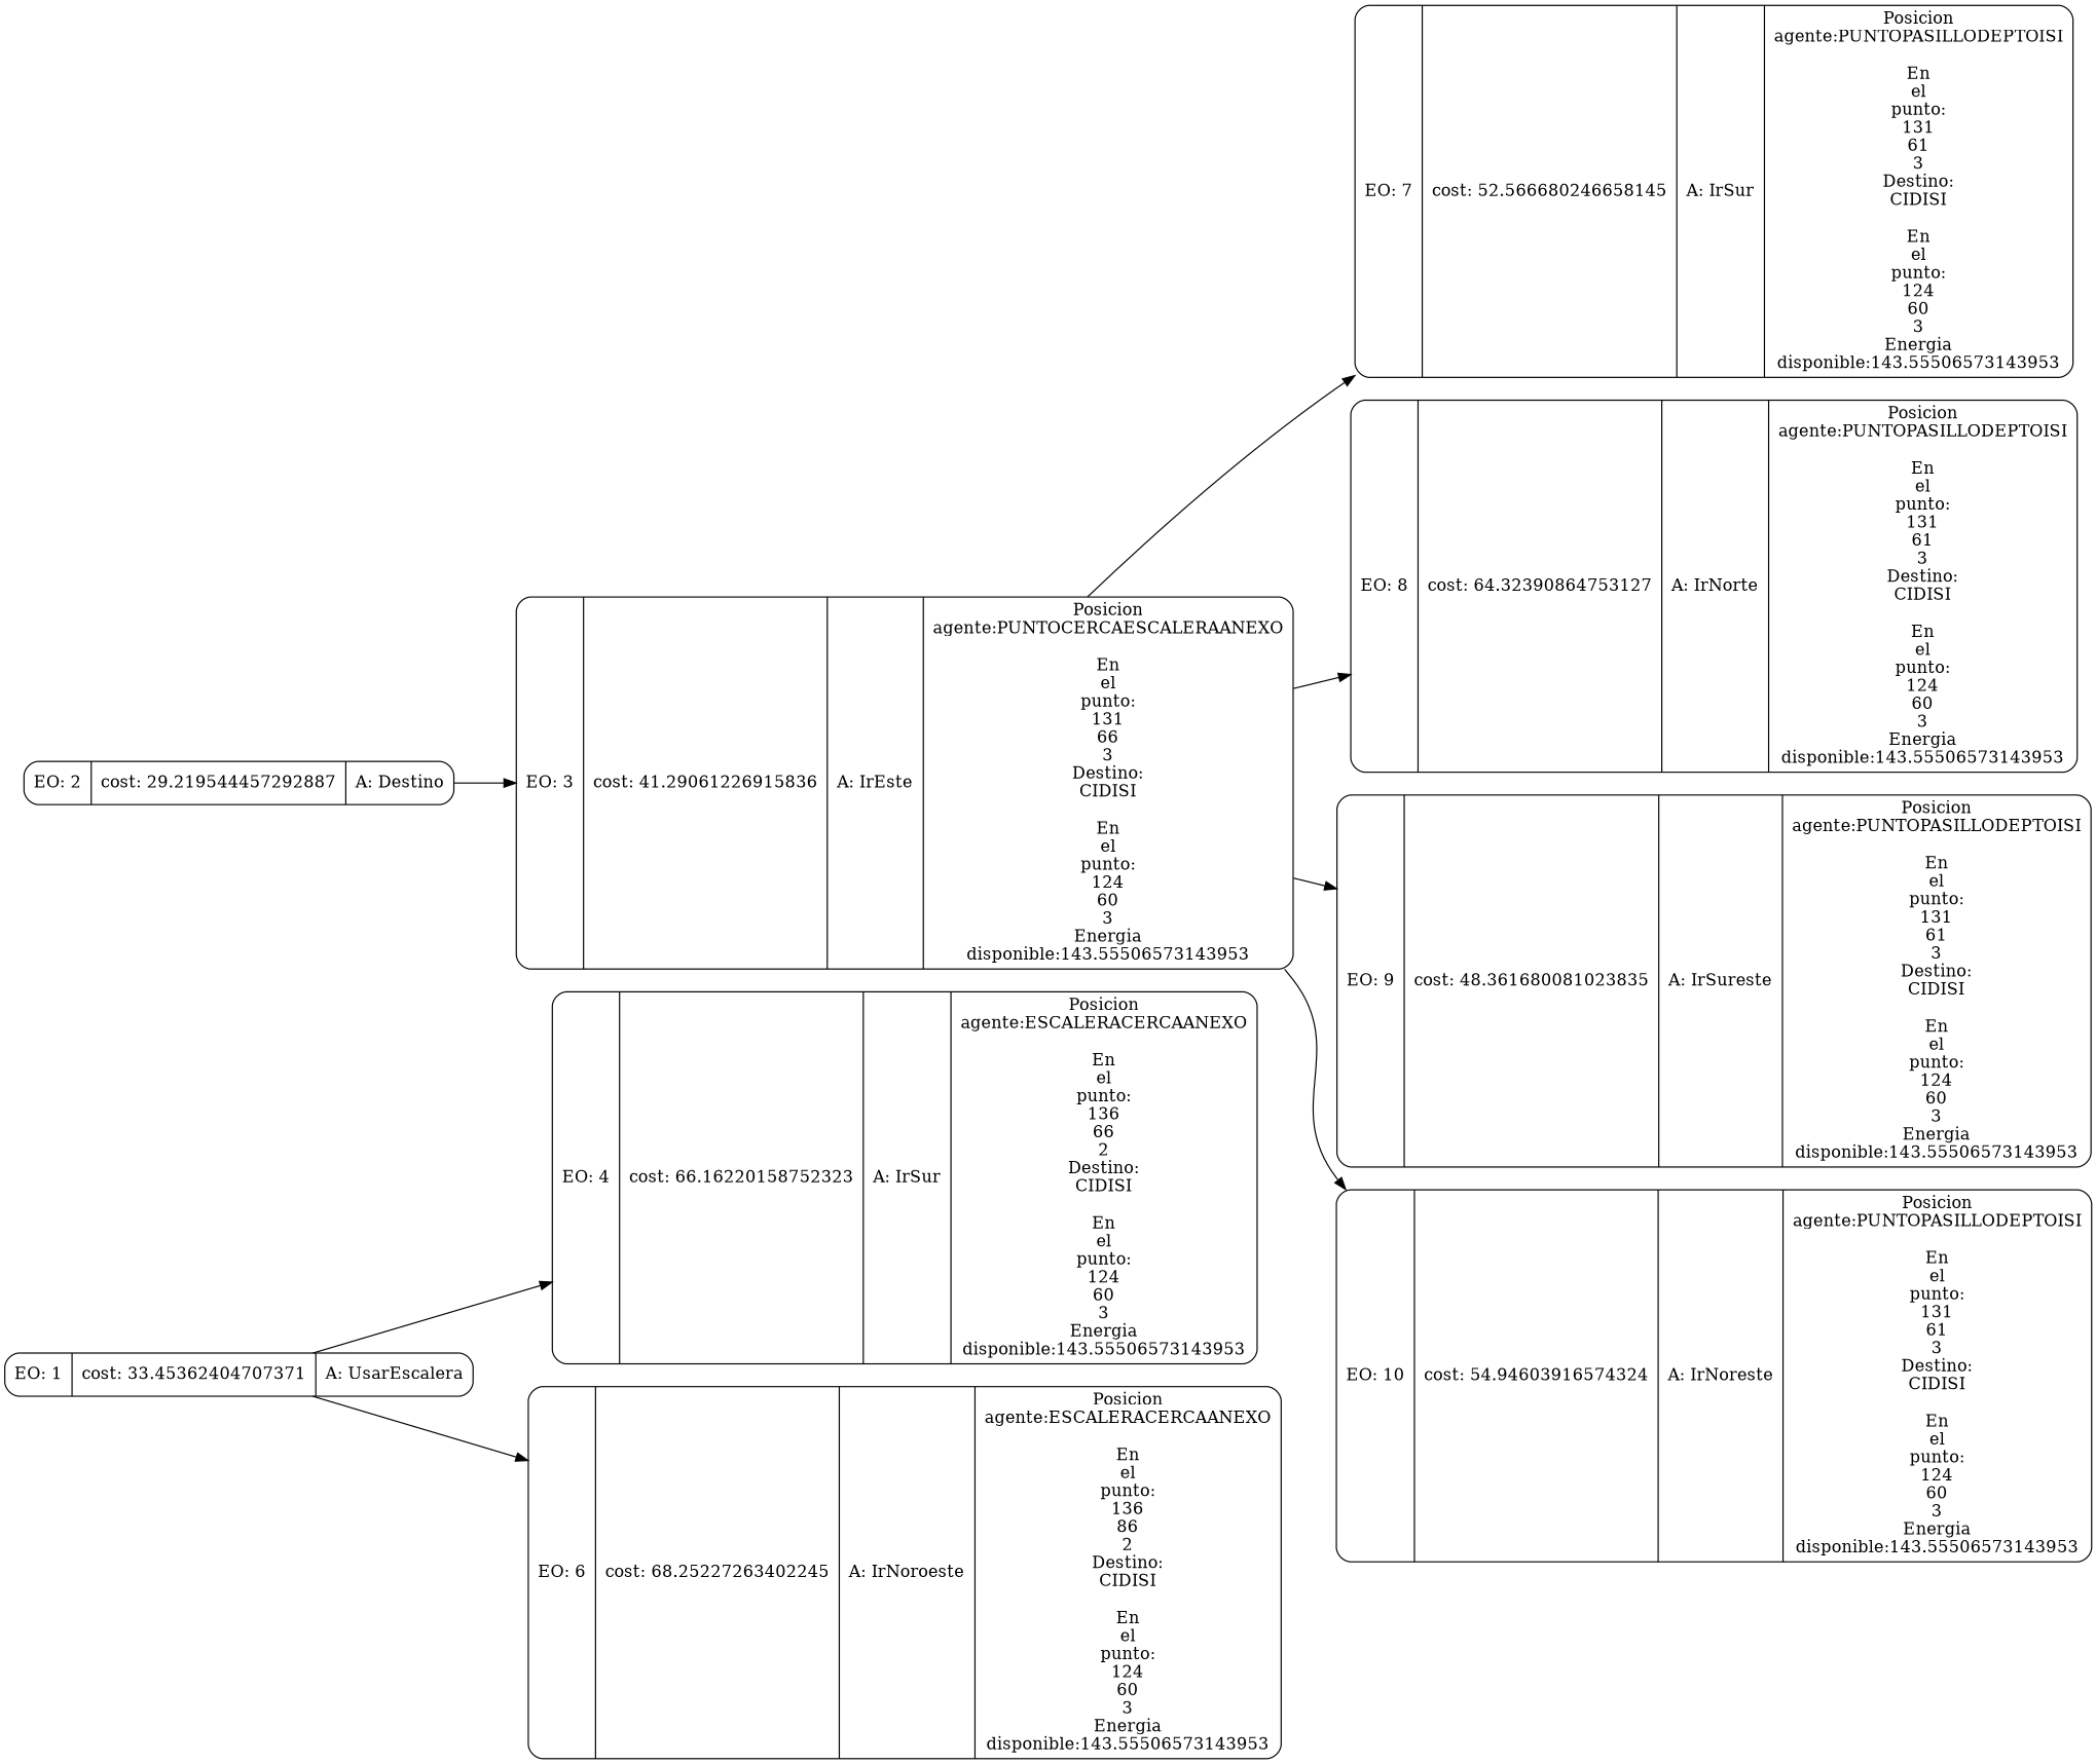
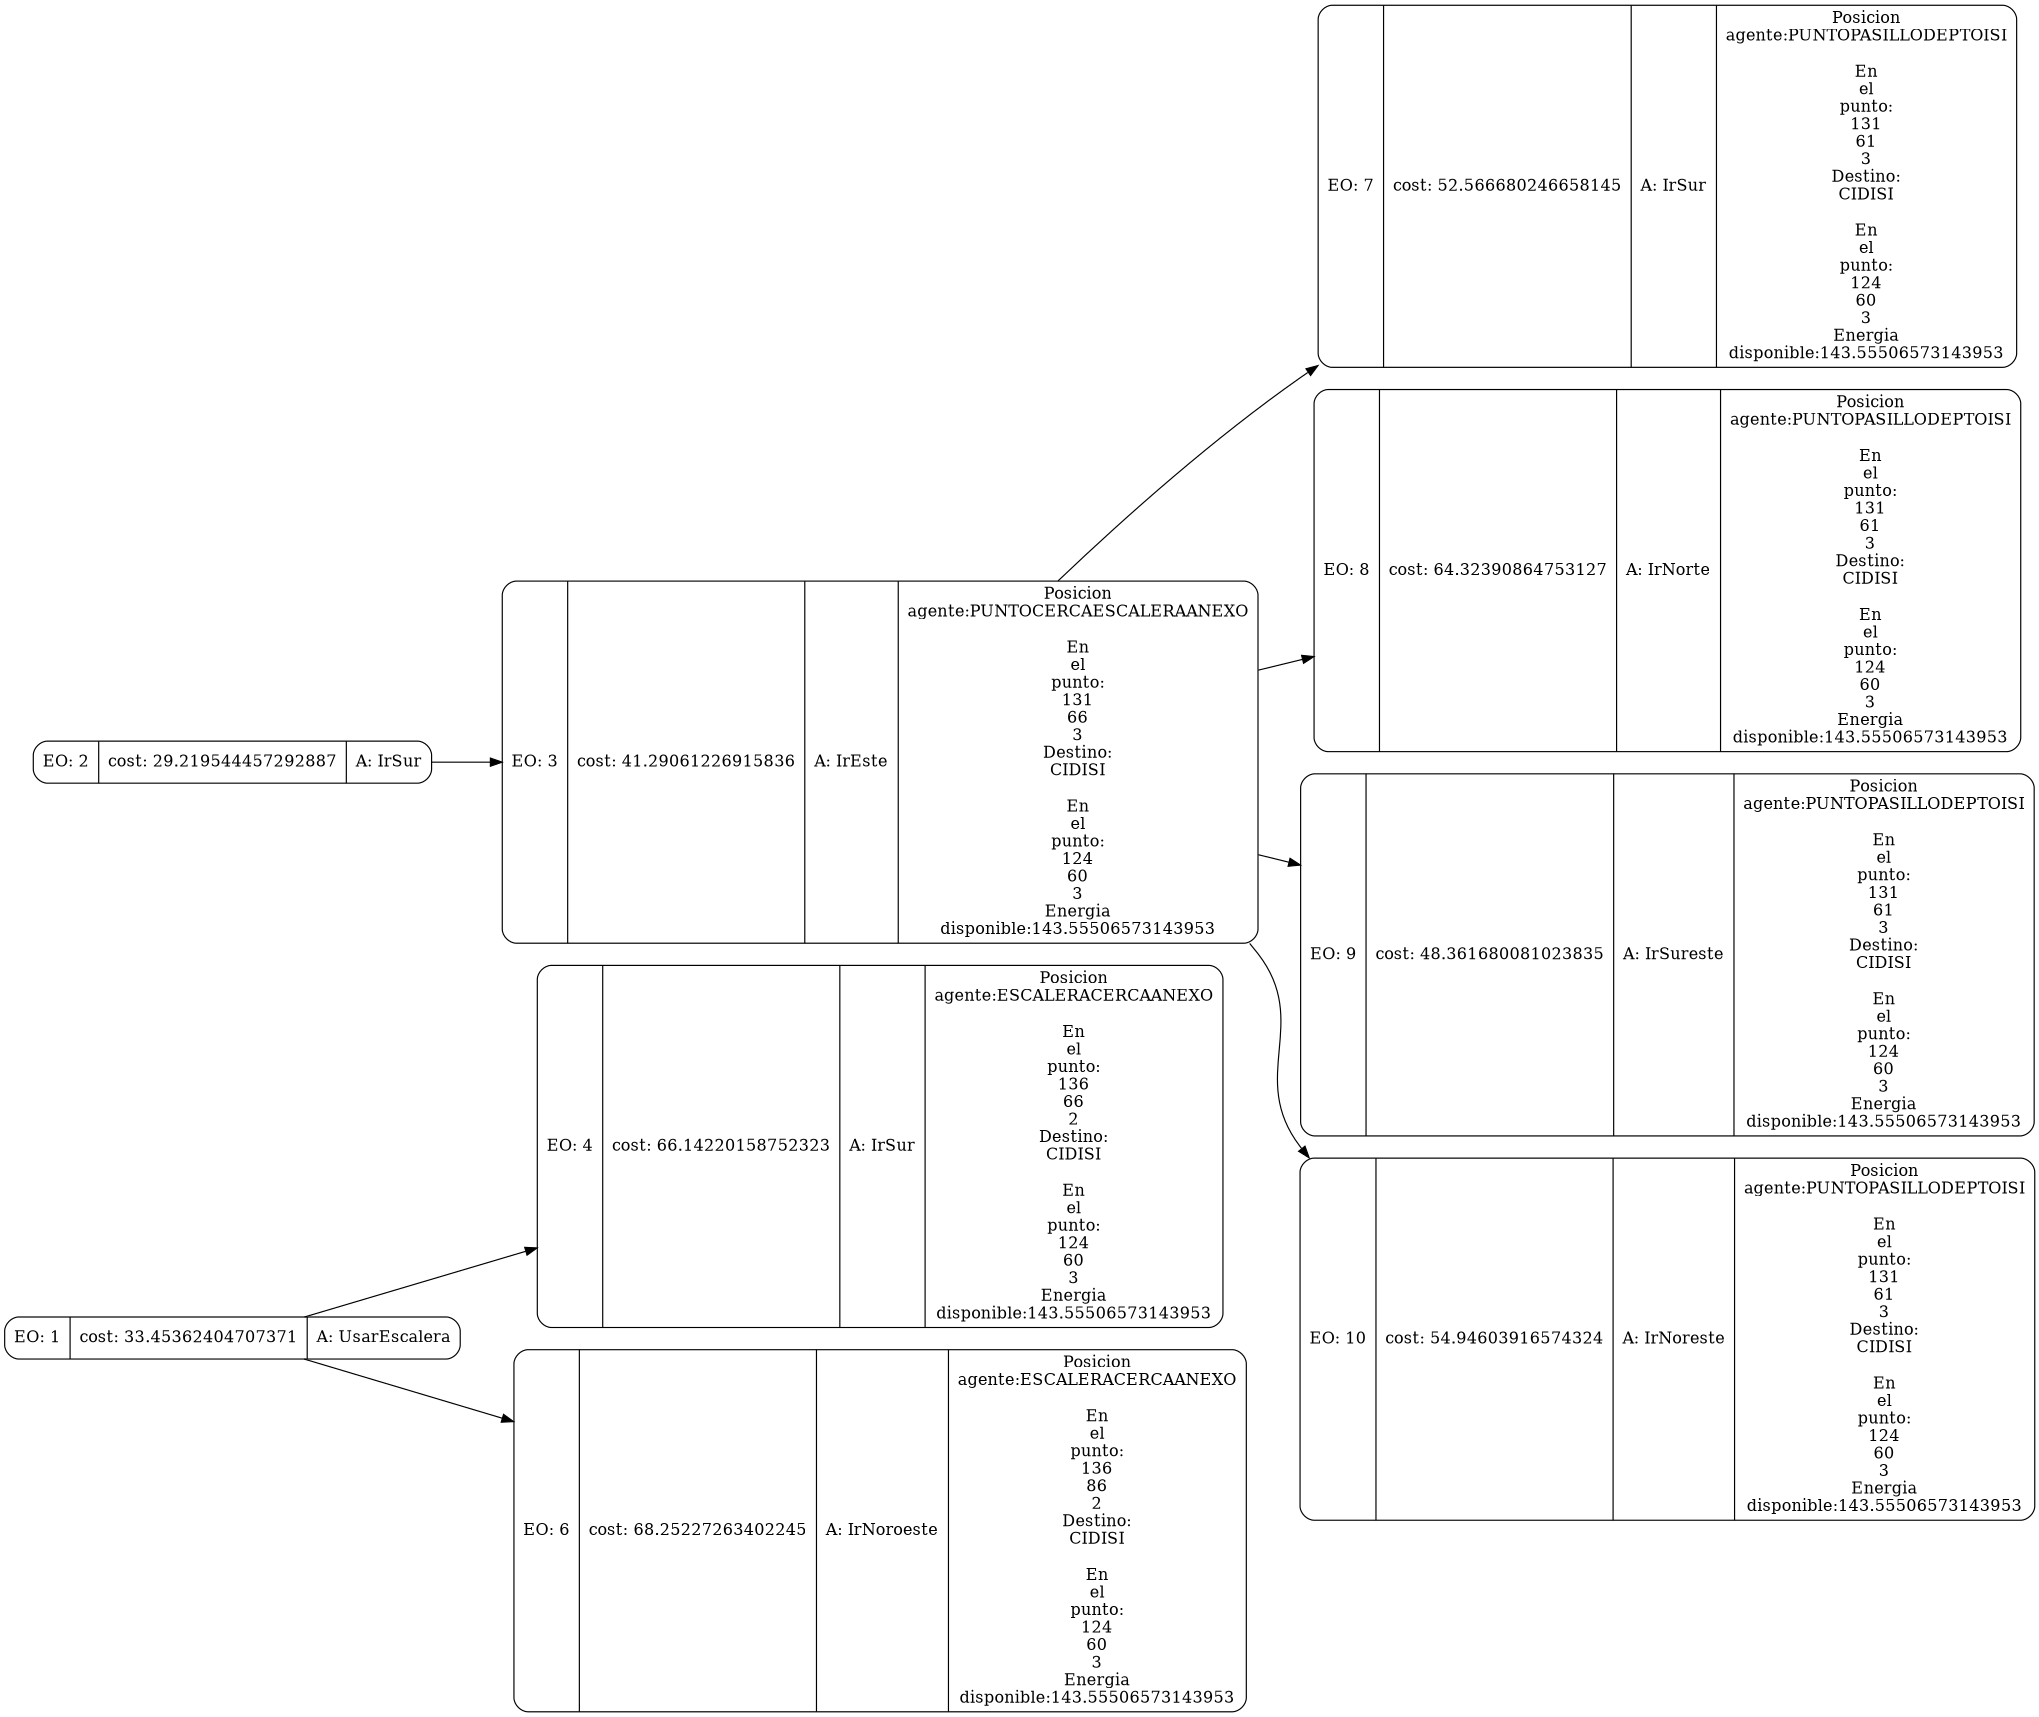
  digraph {
    rankdir=LR
    node [shape=Mrecord]
    n1 [label="{EO: 1|cost: 33.45362404707371|A: UsarEscalera}"]
-   n2 [label="{EO: 4|cost: 66.16220158752323|A: IrSur|Posicion\nagente:ESCALERACERCAANEXO\n\nEn\nel\npunto:\n136\n66\n2\nDestino:\nCIDISI\n\nEn\nel\npunto:\n124\n60\n3\nEnergia\ndisponible:143.55506573143953\n}"]
+   n2 [label="{EO: 4|cost: 66.14220158752323|A: IrSur|Posicion\nagente:ESCALERACERCAANEXO\n\nEn\nel\npunto:\n136\n66\n2\nDestino:\nCIDISI\n\nEn\nel\npunto:\n124\n60\n3\nEnergia\ndisponible:143.55506573143953\n}"]
    n3 [label="{EO: 6|cost: 68.25227263402245|A: IrNoroeste|Posicion\nagente:ESCALERACERCAANEXO\n\nEn\nel\npunto:\n136\n86\n2\nDestino:\nCIDISI\n\nEn\nel\npunto:\n124\n60\n3\nEnergia\ndisponible:143.55506573143953\n}"]
-   n4 [label="{EO: 2|cost: 29.219544457292887|A: Destino}"]
+   n4 [label="{EO: 2|cost: 29.219544457292887|A: IrSur}"]
    n5 [label="{EO: 3|cost: 41.29061226915836|A: IrEste|Posicion\nagente:PUNTOCERCAESCALERAANEXO\n\nEn\nel\npunto:\n131\n66\n3\nDestino:\nCIDISI\n\nEn\nel\npunto:\n124\n60\n3\nEnergia\ndisponible:143.55506573143953\n}"]
    n6 [label="{EO: 7|cost: 52.566680246658145|A: IrSur|Posicion\nagente:PUNTOPASILLODEPTOISI\n\nEn\nel\npunto:\n131\n61\n3\nDestino:\nCIDISI\n\nEn\nel\npunto:\n124\n60\n3\nEnergia\ndisponible:143.55506573143953\n}"]
    n7 [label="{EO: 8|cost: 64.32390864753127|A: IrNorte|Posicion\nagente:PUNTOPASILLODEPTOISI\n\nEn\nel\npunto:\n131\n61\n3\nDestino:\nCIDISI\n\nEn\nel\npunto:\n124\n60\n3\nEnergia\ndisponible:143.55506573143953\n}"]
    n8 [label="{EO: 9|cost: 48.361680081023835|A: IrSureste|Posicion\nagente:PUNTOPASILLODEPTOISI\n\nEn\nel\npunto:\n131\n61\n3\nDestino:\nCIDISI\n\nEn\nel\npunto:\n124\n60\n3\nEnergia\ndisponible:143.55506573143953\n}"]
    n9 [label="{EO: 10|cost: 54.94603916574324|A: IrNoreste|Posicion\nagente:PUNTOPASILLODEPTOISI\n\nEn\nel\npunto:\n131\n61\n3\nDestino:\nCIDISI\n\nEn\nel\npunto:\n124\n60\n3\nEnergia\ndisponible:143.55506573143953\n}"]
    n1 -> n2
    n1 -> n3
    n4 -> n5
    n5 -> n6
    n5 -> n7
    n5 -> n8
    n5 -> n9
  }
